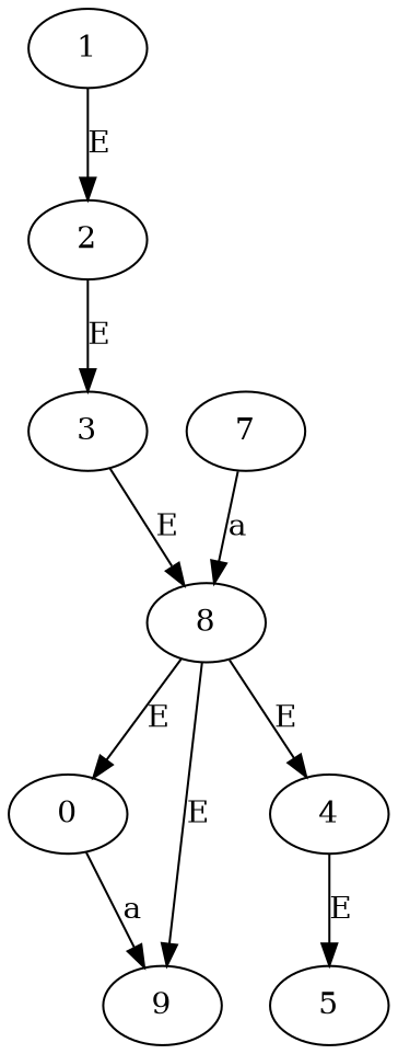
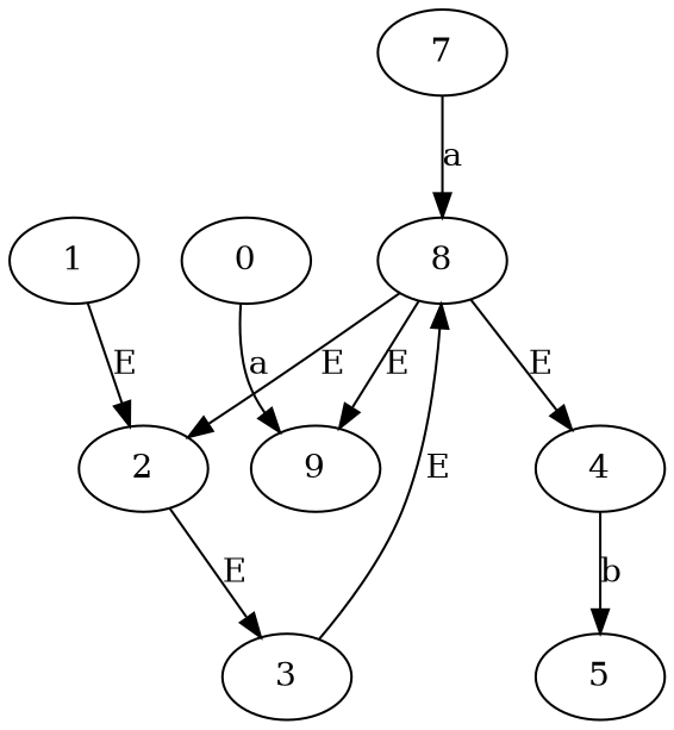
  digraph {
    0
    9
    1
    2
    3
    8
    4
    5
    7
    0 -> 9 [label=a]
    1 -> 2 [label=E]
    2 -> 3 [label=E]
    3 -> 8 [label=E]
-   8 -> 0 [label=E]
+   8 -> 2 [label=E]
    8 -> 9 [label=E]
    8 -> 4 [label=E]
-   4 -> 5 [label=E]
+   4 -> 5 [label=b]
    7 -> 8 [label=a]
  }
